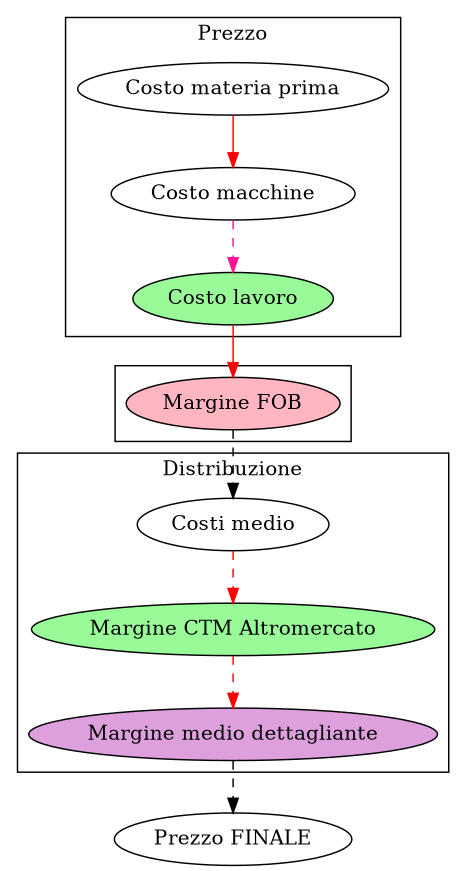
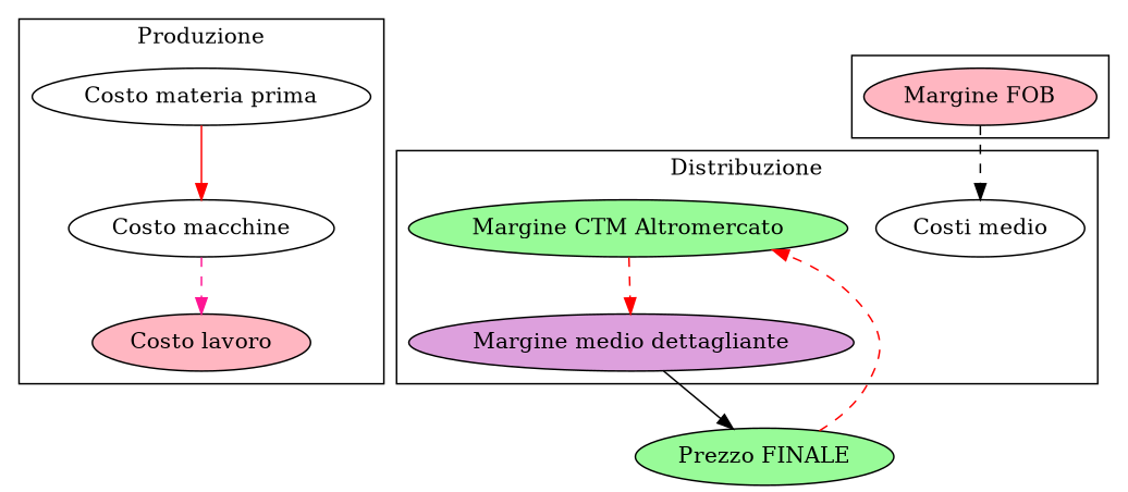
  digraph {
    node [fillcolor=white style=filled]
    edge [color=red style=dashed]
    "Costo materia prima"
    "Costo macchine"
-   "Costo lavoro" [fillcolor=palegreen]
+   "Costo lavoro" [fillcolor=lightpink]
    n4 [fillcolor=lightpink label="Margine FOB"]
    n5 [label="Costi medio"]
    "Margine CTM Altromercato" [fillcolor=palegreen]
    "Margine medio dettagliante" [fillcolor=plum]
-   "Prezzo FINALE"
+   "Prezzo FINALE" [fillcolor=palegreen]
    subgraph cluster_1 {
-     label=Prezzo
+     label=Produzione
      "Costo materia prima"
      "Costo macchine"
      "Costo lavoro"
    }
    subgraph cluster_2 {
      n4
    }
    subgraph cluster_3 {
      label=Distribuzione
      n5
      "Margine CTM Altromercato"
      "Margine medio dettagliante"
    }
    "Costo materia prima" -> "Costo macchine" [style=solid]
    "Costo macchine" -> "Costo lavoro" [color=deeppink]
-   "Costo lavoro" -> n4 [style=solid]
    n4 -> n5 [color=black]
-   n5 -> "Margine CTM Altromercato"
+   "Prezzo FINALE" -> "Margine CTM Altromercato"
    "Margine CTM Altromercato" -> "Margine medio dettagliante"
-   "Margine medio dettagliante" -> "Prezzo FINALE" [color=black]
+   "Margine medio dettagliante" -> "Prezzo FINALE" [color=black style=solid]
  }
